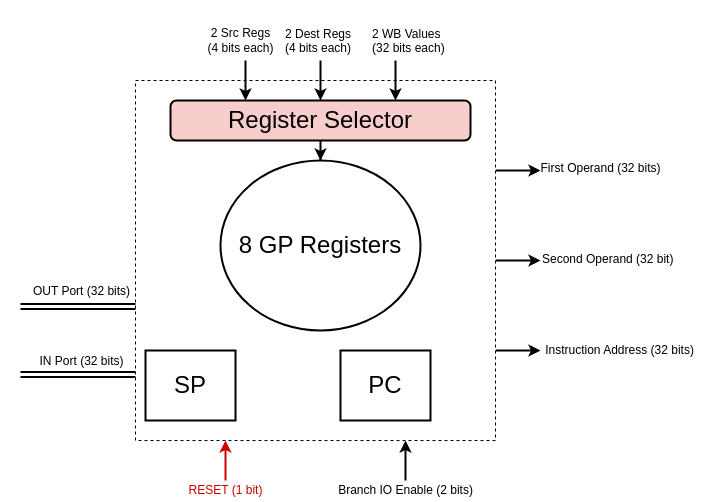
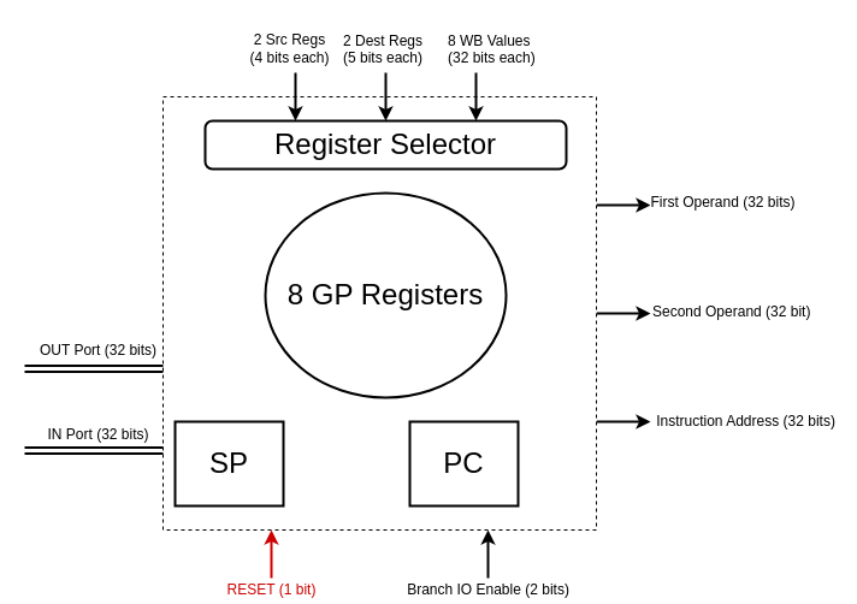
  <mxCell id="0" />
  <mxCell id="1" parent="0" />
  <mxCell id="2" style="edgeStyle=orthogonalEdgeStyle;rounded=0;orthogonalLoop=1;jettySize=auto;html=1;exitX=1;exitY=0.25;exitDx=0;exitDy=0;strokeWidth=2;" edge="1" parent="1" source="6"><mxGeometry relative="1" as="geometry"><mxPoint x="540" y="170" as="targetPoint" /></mxGeometry></mxCell>
  <mxCell id="3" value="First Operand (32 bits)" style="text;html=1;align=center;verticalAlign=middle;resizable=0;points=[];labelBackgroundColor=#ffffff;" vertex="1" connectable="0" parent="2"><mxGeometry x="0.733" y="3" relative="1" as="geometry"><mxPoint x="66" as="offset" /></mxGeometry></mxCell>
  <mxCell id="4" style="edgeStyle=orthogonalEdgeStyle;rounded=0;orthogonalLoop=1;jettySize=auto;html=1;exitX=1;exitY=0.5;exitDx=0;exitDy=0;strokeWidth=2;" edge="1" parent="1" source="6"><mxGeometry relative="1" as="geometry"><mxPoint x="540" y="260" as="targetPoint" /></mxGeometry></mxCell>
  <mxCell id="5" value="&lt;font style=&quot;font-size: 12px&quot;&gt;Instruction Address (32 bits)&lt;/font&gt;" style="edgeStyle=orthogonalEdgeStyle;rounded=0;orthogonalLoop=1;jettySize=auto;html=1;exitX=1;exitY=0.75;exitDx=0;exitDy=0;strokeWidth=2;" edge="1" parent="1" source="6"><mxGeometry x="1" y="80" relative="1" as="geometry"><mxPoint x="540" y="350" as="targetPoint" /><mxPoint x="80" y="80" as="offset" /></mxGeometry></mxCell>
  <mxCell id="6" value="" style="whiteSpace=wrap;html=1;aspect=fixed;dashed=1;strokeWidth=1;" vertex="1" parent="1"><mxGeometry x="135" y="80" width="360" height="360" as="geometry" /></mxCell>
- <mxCell id="7" style="edgeStyle=orthogonalEdgeStyle;rounded=0;orthogonalLoop=1;jettySize=auto;html=1;exitX=0.5;exitY=1;exitDx=0;exitDy=0;strokeWidth=2;" edge="1" parent="1" source="8" target="9"><mxGeometry relative="1" as="geometry" /></mxCell>
- <mxCell id="8" value="&lt;font style=&quot;font-size: 24px&quot;&gt;Register Selector&lt;/font&gt;" style="rounded=1;whiteSpace=wrap;html=1;strokeWidth=2;fillColor=#f8cecc;" vertex="1" parent="1"><mxGeometry x="170" y="100" width="300" height="40" as="geometry" /></mxCell>
+ <mxCell id="8" value="&lt;font style=&quot;font-size: 24px&quot;&gt;Register Selector&lt;/font&gt;" style="rounded=1;whiteSpace=wrap;html=1;strokeWidth=2;" vertex="1" parent="1"><mxGeometry x="170" y="100" width="300" height="40" as="geometry" /></mxCell>
  <mxCell id="9" value="&lt;font style=&quot;font-size: 24px&quot;&gt;8 GP Registers&lt;/font&gt;" style="ellipse;whiteSpace=wrap;html=1;strokeWidth=2;" vertex="1" parent="1"><mxGeometry x="220" y="160" width="200" height="170" as="geometry" /></mxCell>
  <mxCell id="10" value="&lt;font style=&quot;font-size: 24px&quot;&gt;SP&lt;/font&gt;" style="rounded=0;whiteSpace=wrap;html=1;strokeWidth=2;" vertex="1" parent="1"><mxGeometry x="145" y="350" width="90" height="70" as="geometry" /></mxCell>
  <mxCell id="11" value="&lt;font style=&quot;font-size: 24px&quot;&gt;PC&lt;/font&gt;" style="rounded=0;whiteSpace=wrap;html=1;strokeWidth=2;" vertex="1" parent="1"><mxGeometry x="340" y="350" width="90" height="70" as="geometry" /></mxCell>
  <mxCell id="12" value="" style="shape=link;html=1;entryX=0;entryY=0.75;entryDx=0;entryDy=0;strokeWidth=2;" edge="1" parent="1"><mxGeometry width="50" height="50" relative="1" as="geometry"><mxPoint x="20" y="374" as="sourcePoint" /><mxPoint x="135" y="374" as="targetPoint" /></mxGeometry></mxCell>
  <mxCell id="13" value="IN Port (32 bits)" style="text;html=1;align=center;verticalAlign=middle;resizable=0;points=[];labelBackgroundColor=#ffffff;" vertex="1" connectable="0" parent="12"><mxGeometry x="-0.183" y="-4" relative="1" as="geometry"><mxPoint x="13" y="-18" as="offset" /></mxGeometry></mxCell>
  <mxCell id="14" value="" style="shape=link;html=1;entryX=0;entryY=0.75;entryDx=0;entryDy=0;strokeWidth=2;" edge="1" parent="1"><mxGeometry width="50" height="50" relative="1" as="geometry"><mxPoint x="20" y="306" as="sourcePoint" /><mxPoint x="135" y="306" as="targetPoint" /></mxGeometry></mxCell>
  <mxCell id="15" value="OUT Port (32 bits)" style="text;html=1;align=center;verticalAlign=middle;resizable=0;points=[];labelBackgroundColor=#ffffff;" vertex="1" connectable="0" parent="14"><mxGeometry x="0.183" y="6" relative="1" as="geometry"><mxPoint x="-8" y="-10" as="offset" /></mxGeometry></mxCell>
  <mxCell id="16" value="" style="endArrow=classic;html=1;strokeWidth=2;entryX=0.75;entryY=0;entryDx=0;entryDy=0;" edge="1" parent="1" target="8"><mxGeometry width="50" height="50" relative="1" as="geometry"><mxPoint x="395" y="60" as="sourcePoint" /><mxPoint x="370" y="-30" as="targetPoint" /></mxGeometry></mxCell>
  <mxCell id="17" value="&lt;font style=&quot;font-size: 12px&quot;&gt;2 Src Regs &lt;br&gt;(4 bits each)&lt;/font&gt;" style="endArrow=classic;html=1;strokeWidth=2;entryX=0.25;entryY=0;entryDx=0;entryDy=0;" edge="1" parent="1" target="8"><mxGeometry x="-1" y="-21" width="50" height="50" relative="1" as="geometry"><mxPoint x="245" y="60" as="sourcePoint" /><mxPoint x="405" y="110" as="targetPoint" /><mxPoint x="16" y="-20" as="offset" /></mxGeometry></mxCell>
  <mxCell id="18" value="" style="endArrow=classic;html=1;strokeWidth=2;entryX=0.5;entryY=0;entryDx=0;entryDy=0;" edge="1" parent="1" target="8"><mxGeometry width="50" height="50" relative="1" as="geometry"><mxPoint x="320" y="60" as="sourcePoint" /><mxPoint x="255" y="110" as="targetPoint" /></mxGeometry></mxCell>
  <mxCell id="19" value="&lt;font color=&quot;#cc0000&quot; style=&quot;font-size: 12px&quot;&gt;RESET (1 bit)&lt;/font&gt;" style="endArrow=classic;html=1;strokeWidth=2;entryX=0.25;entryY=1;entryDx=0;entryDy=0;strokeColor=#CC0000;" edge="1" parent="1" target="6"><mxGeometry x="-1" y="-10" width="50" height="50" relative="1" as="geometry"><mxPoint x="225" y="480" as="sourcePoint" /><mxPoint x="255" y="110" as="targetPoint" /><mxPoint x="-10" y="10" as="offset" /></mxGeometry></mxCell>
  <mxCell id="20" value="&lt;font style=&quot;font-size: 12px&quot;&gt;Branch IO Enable (2 bits)&lt;/font&gt;" style="endArrow=classic;html=1;strokeWidth=2;entryX=0.75;entryY=1;entryDx=0;entryDy=0;" edge="1" parent="1" target="6"><mxGeometry x="-1" y="-10" width="50" height="50" relative="1" as="geometry"><mxPoint x="405" y="480" as="sourcePoint" /><mxPoint x="235" y="450" as="targetPoint" /><mxPoint x="-10" y="10" as="offset" /></mxGeometry></mxCell>
  <mxCell id="21" value="Second Operand (32 bit)" style="text;html=1;" vertex="1" parent="1"><mxGeometry x="540" y="245" width="150" height="30" as="geometry" /></mxCell>
- <mxCell id="22" value="2 Dest Regs&amp;nbsp;&lt;br&gt;(4 bits each)" style="text;html=1;" vertex="1" parent="1"><mxGeometry x="282.5" y="20" width="75" height="30" as="geometry" /></mxCell>
- <mxCell id="23" value="2 WB Values&lt;br&gt;(32 bits each)" style="text;html=1;" vertex="1" parent="1"><mxGeometry x="370" y="20" width="75" height="30" as="geometry" /></mxCell>
+ <mxCell id="22" value="2 Dest Regs&amp;nbsp;&lt;br&gt;(5 bits each)" style="text;html=1;" vertex="1" parent="1"><mxGeometry x="282.5" y="20" width="75" height="30" as="geometry" /></mxCell>
+ <mxCell id="23" value="8 WB Values&lt;br&gt;(32 bits each)" style="text;html=1;" vertex="1" parent="1"><mxGeometry x="370" y="20" width="75" height="30" as="geometry" /></mxCell>
